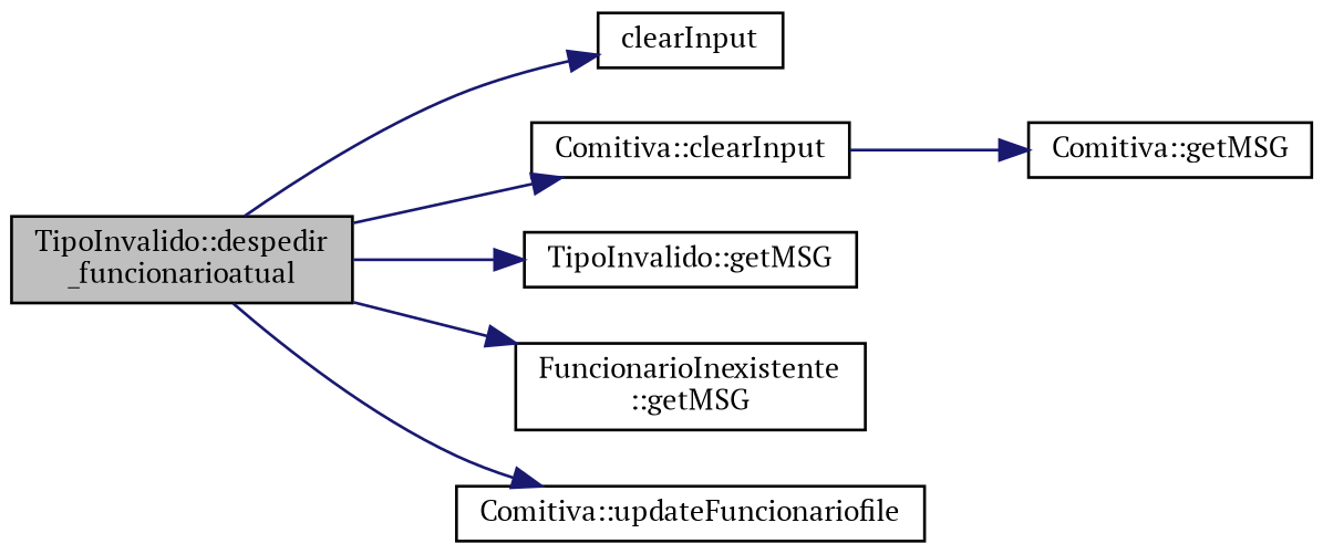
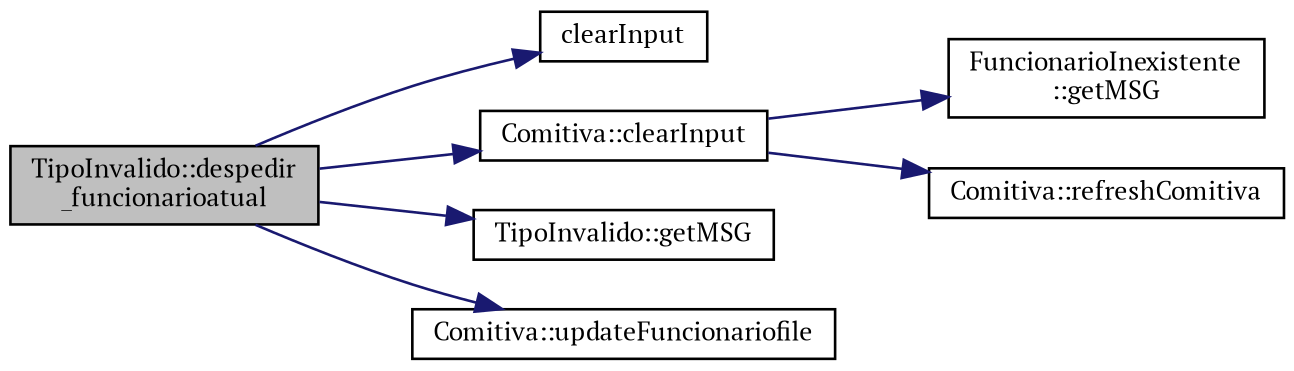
  digraph {
    fontname="PT Serif"
    rankdir=LR
    node [color=black fillcolor=white fontname="PT Serif" fontsize=10 shape=record style=filled]
    edge [color=midnightblue fontname="PT Serif" fontsize=10 labelfontname=Helvetica labelfontsize=10 style=solid]
    n1 [fillcolor=grey75 fontcolor=black height=0.2 label="TipoInvalido::despedir\l_funcionarioatual" width=0.4]
    n2 [height=0.2 label=clearInput width=0.4]
    n3 [height=0.2 label="Comitiva::clearInput" width=0.4]
    n4 [height=0.2 label="TipoInvalido::getMSG" width=0.4]
    n5 [height=0.2 label="FuncionarioInexistente\l::getMSG" width=0.4]
    n6 [height=0.2 label="Comitiva::updateFuncionariofile" width=0.4]
-   n7 [height=0.2 label="Comitiva::getMSG" width=0.4]
+   n7 [height=0.2 label="Comitiva::refreshComitiva" width=0.4]
    n1 -> n2
    n1 -> n3
    n1 -> n4
-   n1 -> n5
+   n3 -> n5
    n1 -> n6
    n3 -> n7
  }
